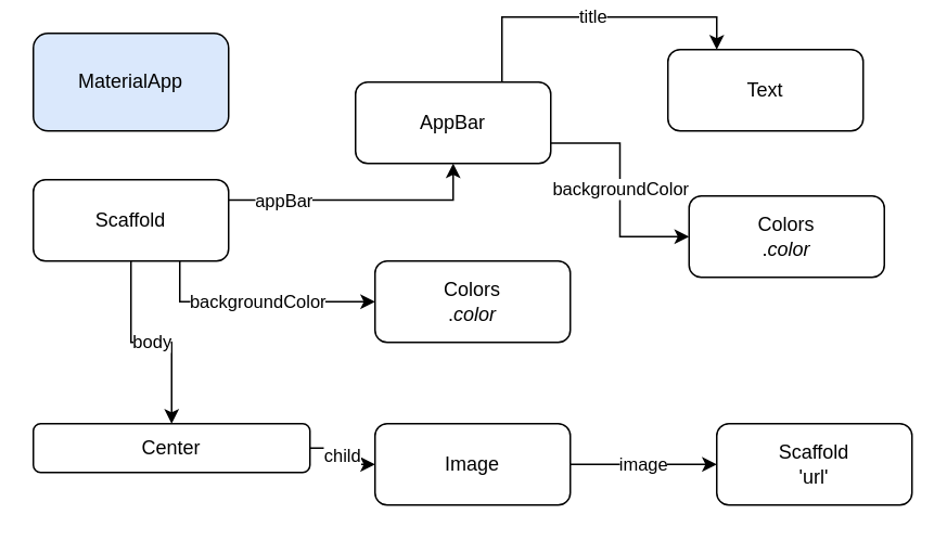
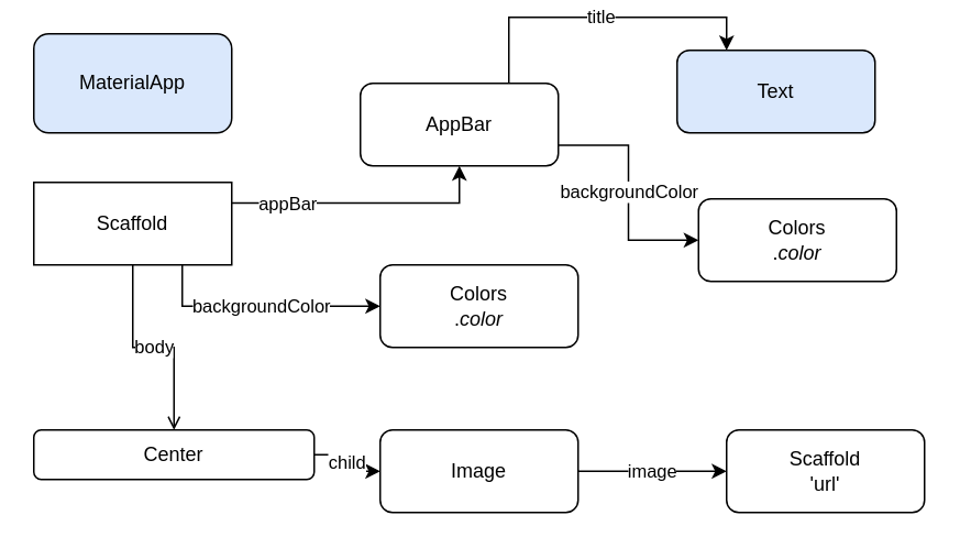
  <mxCell id="0" />
  <mxCell id="1" parent="0" />
  <mxCell id="2" value="MaterialApp" style="rounded=1;whiteSpace=wrap;html=1;fillColor=#dae8fc;" vertex="1" parent="1"><mxGeometry x="20" y="20" width="120" height="60" as="geometry" /></mxCell>
  <mxCell id="3" value="backgroundColor" style="edgeStyle=orthogonalEdgeStyle;rounded=0;orthogonalLoop=1;jettySize=auto;html=1;exitX=0.75;exitY=1;exitDx=0;exitDy=0;" edge="1" parent="1" source="8" target="9"><mxGeometry relative="1" as="geometry" /></mxCell>
  <mxCell id="4" value="" style="edgeStyle=orthogonalEdgeStyle;rounded=0;orthogonalLoop=1;jettySize=auto;html=1;exitX=1;exitY=0.25;exitDx=0;exitDy=0;" edge="1" parent="1" source="8" target="11"><mxGeometry relative="1" as="geometry" /></mxCell>
  <mxCell id="5" value="appBar" style="edgeLabel;html=1;align=center;verticalAlign=middle;resizable=0;points=[];" vertex="1" connectable="0" parent="4"><mxGeometry x="-0.425" relative="1" as="geometry"><mxPoint x="-13" as="offset" /></mxGeometry></mxCell>
  <mxCell id="6" value="child" style="edgeStyle=orthogonalEdgeStyle;rounded=0;orthogonalLoop=1;jettySize=auto;html=1;entryX=0;entryY=0.5;entryDx=0;entryDy=0;exitX=1;exitY=0.5;exitDx=0;exitDy=0;" edge="1" parent="1" source="18" target="16"><mxGeometry relative="1" as="geometry"><mxPoint x="95" y="140" as="sourcePoint" /><mxPoint x="185" y="290" as="targetPoint" /></mxGeometry></mxCell>
- <mxCell id="7" value="body" style="edgeStyle=orthogonalEdgeStyle;rounded=0;orthogonalLoop=1;jettySize=auto;html=1;" edge="1" parent="1" source="8" target="18"><mxGeometry relative="1" as="geometry" /></mxCell>
- <mxCell id="8" value="Scaffold" style="rounded=1;whiteSpace=wrap;html=1;" vertex="1" parent="1"><mxGeometry x="20" y="110" width="120" height="50" as="geometry" /></mxCell>
+ <mxCell id="7" value="body" style="edgeStyle=orthogonalEdgeStyle;rounded=0;orthogonalLoop=1;jettySize=auto;html=1;endArrow=open;" edge="1" parent="1" source="8" target="18"><mxGeometry relative="1" as="geometry" /></mxCell>
+ <mxCell id="8" value="Scaffold" style="whiteSpace=wrap;html=1;rounded=0;" vertex="1" parent="1"><mxGeometry x="20" y="110" width="120" height="50" as="geometry" /></mxCell>
  <mxCell id="9" value="Colors&lt;br&gt;.&lt;i&gt;color&lt;/i&gt;" style="rounded=1;whiteSpace=wrap;html=1;" vertex="1" parent="1"><mxGeometry x="230" y="160" width="120" height="50" as="geometry" /></mxCell>
  <mxCell id="10" value="title" style="edgeStyle=orthogonalEdgeStyle;rounded=0;orthogonalLoop=1;jettySize=auto;html=1;exitX=0.75;exitY=0;exitDx=0;exitDy=0;entryX=0.25;entryY=0;entryDx=0;entryDy=0;" edge="1" parent="1" source="11" target="12"><mxGeometry relative="1" as="geometry" /></mxCell>
  <mxCell id="11" value="AppBar" style="rounded=1;whiteSpace=wrap;html=1;" vertex="1" parent="1"><mxGeometry x="218" y="50" width="120" height="50" as="geometry" /></mxCell>
- <mxCell id="12" value="Text" style="rounded=1;whiteSpace=wrap;html=1;" vertex="1" parent="1"><mxGeometry x="410" y="30" width="120" height="50" as="geometry" /></mxCell>
+ <mxCell id="12" value="Text" style="rounded=1;whiteSpace=wrap;html=1;fillColor=#dae8fc;" vertex="1" parent="1"><mxGeometry x="410" y="30" width="120" height="50" as="geometry" /></mxCell>
  <mxCell id="13" value="backgroundColor" style="edgeStyle=orthogonalEdgeStyle;rounded=0;orthogonalLoop=1;jettySize=auto;html=1;entryX=0;entryY=0.5;entryDx=0;entryDy=0;exitX=1;exitY=0.75;exitDx=0;exitDy=0;" edge="1" target="14" parent="1" source="11"><mxGeometry relative="1" as="geometry"><mxPoint x="292" y="612" as="sourcePoint" /><mxPoint x="179" y="612" as="targetPoint" /></mxGeometry></mxCell>
  <mxCell id="14" value="Colors&lt;br&gt;.&lt;i&gt;color&lt;/i&gt;" style="rounded=1;whiteSpace=wrap;html=1;" vertex="1" parent="1"><mxGeometry x="423" y="120" width="120" height="50" as="geometry" /></mxCell>
  <mxCell id="15" value="image" style="edgeStyle=orthogonalEdgeStyle;rounded=0;orthogonalLoop=1;jettySize=auto;html=1;" edge="1" parent="1" source="16" target="17"><mxGeometry relative="1" as="geometry" /></mxCell>
  <mxCell id="16" value="Image" style="rounded=1;whiteSpace=wrap;html=1;" vertex="1" parent="1"><mxGeometry x="230" y="260" width="120" height="50" as="geometry" /></mxCell>
  <mxCell id="17" value="Scaffold&lt;br&gt;'url'" style="rounded=1;whiteSpace=wrap;html=1;" vertex="1" parent="1"><mxGeometry x="440" y="260" width="120" height="50" as="geometry" /></mxCell>
  <mxCell id="18" value="Center" style="rounded=1;whiteSpace=wrap;html=1;" vertex="1" parent="1"><mxGeometry x="20" y="260" width="170" height="30" as="geometry" /></mxCell>
